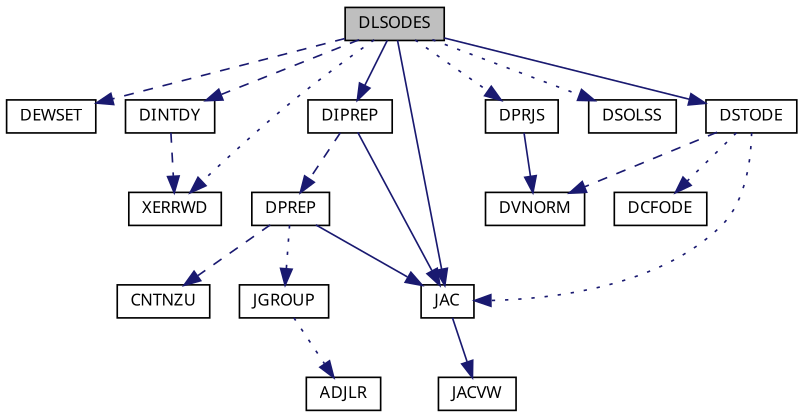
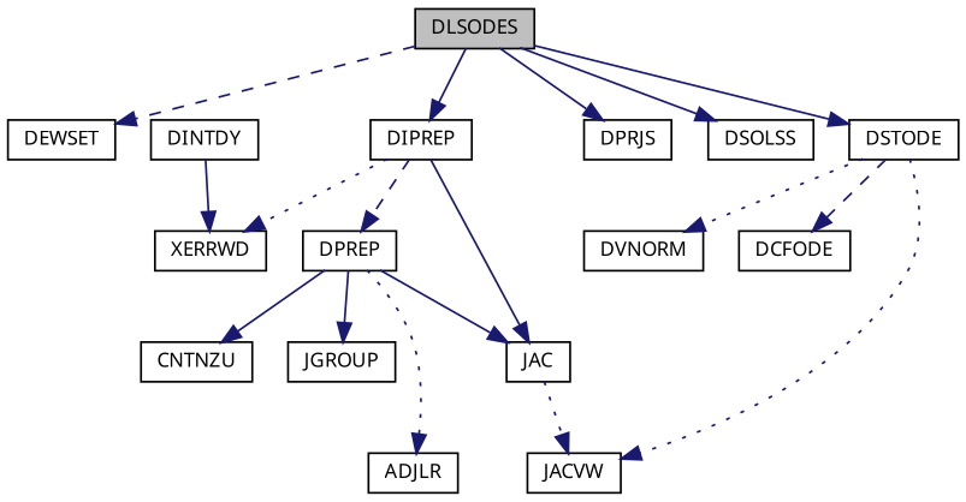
  digraph {
    fontname="Noto Sans"
    rankdir=TB
    node [color=black fillcolor=white fontname="Noto Sans" fontsize=10 shape=record style=filled]
    edge [color=midnightblue fontname="Noto Sans" fontsize=10 labelfontname=Helvetica labelfontsize=10 style=dotted]
    n1 [fillcolor=grey75 fontcolor=black height=0.2 label=DLSODES width=0.4]
    n2 [height=0.2 label=DEWSET width=0.4]
    n3 [height=0.2 label=DINTDY width=0.4]
    n4 [height=0.2 label=XERRWD width=0.4]
    n5 [height=0.2 label=DIPREP width=0.4]
    n6 [height=0.2 label=JAC width=0.4]
    n7 [height=0.2 label=DPRJS width=0.4]
    n8 [height=0.2 label=DSOLSS width=0.4]
    n9 [height=0.2 label=DSTODE width=0.4]
    n10 [height=0.2 label=DPREP width=0.4]
    n11 [height=0.2 label=JACVW width=0.4]
    n12 [height=0.2 label=DVNORM width=0.4]
    n13 [height=0.2 label=DCFODE width=0.4]
    n14 [height=0.2 label=ADJLR width=0.4]
    n15 [height=0.2 label=CNTNZU width=0.4]
    n16 [height=0.2 label=JGROUP width=0.4]
    n1 -> n2 [style=dashed]
-   n1 -> n3 [style=dashed]
-   n1 -> n4
+   n5 -> n4
    n1 -> n5 [style=solid]
-   n1 -> n6 [style=solid]
-   n1 -> n7
-   n1 -> n8
+   n1 -> n7 [style=solid]
+   n1 -> n8 [style=solid]
    n1 -> n9 [style=solid]
-   n3 -> n4 [style=dashed]
+   n3 -> n4 [style=solid]
    n5 -> n6 [style=solid]
    n5 -> n10 [style=dashed]
-   n6 -> n11 [style=solid]
-   n7 -> n12 [style=solid]
-   n9 -> n6
-   n9 -> n12 [style=dashed]
-   n9 -> n13
+   n6 -> n11
+   n9 -> n11
+   n9 -> n12
+   n9 -> n13 [style=dashed]
    n10 -> n6 [style=solid]
-   n16 -> n14
-   n10 -> n15 [style=dashed]
-   n10 -> n16
+   n10 -> n14
+   n10 -> n15 [style=solid]
+   n10 -> n16 [style=solid]
  }
